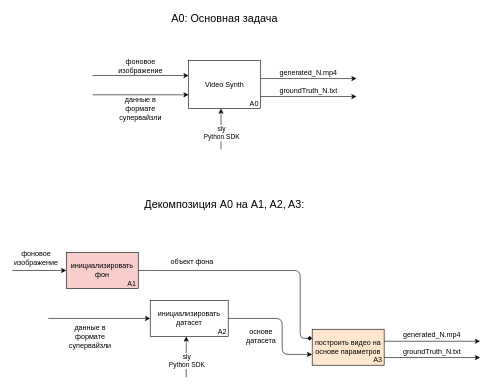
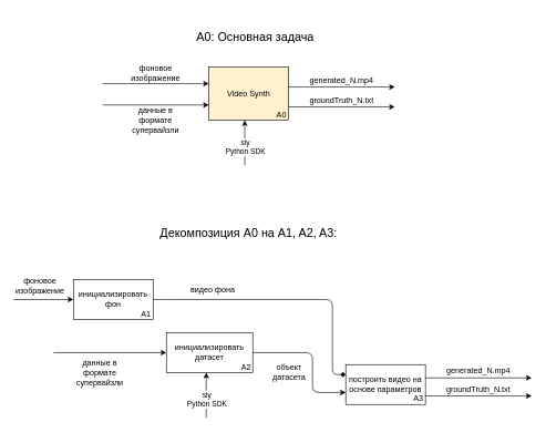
  <mxCell id="0" />
  <mxCell id="1" parent="0" />
- <mxCell id="2" value="Video Synth" style="rounded=0;whiteSpace=wrap;html=1;" parent="1" vertex="1"><mxGeometry x="314" y="100" width="120" height="80" as="geometry" /></mxCell>
+ <mxCell id="2" value="Video Synth" style="rounded=0;whiteSpace=wrap;html=1;fillColor=#fff2cc;" parent="1" vertex="1"><mxGeometry x="314" y="100" width="120" height="80" as="geometry" /></mxCell>
  <mxCell id="3" value="" style="endArrow=classic;html=1;entryX=0;entryY=0.5;entryDx=0;entryDy=0;" parent="1" edge="1"><mxGeometry width="50" height="50" relative="1" as="geometry"><mxPoint x="154" y="125" as="sourcePoint" /><mxPoint x="314" y="125" as="targetPoint" /></mxGeometry></mxCell>
  <mxCell id="4" value="A0" style="text;html=1;strokeColor=none;fillColor=none;align=center;verticalAlign=middle;whiteSpace=wrap;rounded=0;" parent="1" vertex="1"><mxGeometry x="413" y="168" width="21" height="10" as="geometry" /></mxCell>
  <mxCell id="5" value="фоновое изображение" style="text;html=1;strokeColor=none;fillColor=none;align=center;verticalAlign=middle;whiteSpace=wrap;rounded=0;" parent="1" vertex="1"><mxGeometry x="194" y="100" width="80" height="20" as="geometry" /></mxCell>
- <mxCell id="6" value="&lt;font style=&quot;font-size: 18px&quot;&gt;A0: Основная задача&lt;/font&gt;" style="text;html=1;strokeColor=none;fillColor=none;align=center;verticalAlign=middle;whiteSpace=wrap;rounded=0;" parent="1" vertex="1"><mxGeometry x="214" y="20" width="320" height="20" as="geometry" /></mxCell>
- <mxCell id="7" value="инициализировать фон" style="rounded=0;whiteSpace=wrap;html=1;fillColor=#f8cecc;" parent="1" vertex="1"><mxGeometry x="110" y="420" width="120" height="60" as="geometry" /></mxCell>
+ <mxCell id="6" value="&lt;font style=&quot;font-size: 18px&quot;&gt;A0: Основная задача&lt;/font&gt;" style="text;html=1;strokeColor=none;fillColor=none;align=center;verticalAlign=middle;whiteSpace=wrap;rounded=0;" parent="1" vertex="1"><mxGeometry x="224" y="45" width="320" height="20" as="geometry" /></mxCell>
+ <mxCell id="7" value="инициализировать фон" style="rounded=0;whiteSpace=wrap;html=1;" parent="1" vertex="1"><mxGeometry x="110" y="420" width="120" height="60" as="geometry" /></mxCell>
  <mxCell id="8" value="" style="endArrow=classic;html=1;entryX=0;entryY=0.5;entryDx=0;entryDy=0;" parent="1" target="7" edge="1"><mxGeometry width="50" height="50" relative="1" as="geometry"><mxPoint x="20" y="450" as="sourcePoint" /><mxPoint x="220" y="430" as="targetPoint" /></mxGeometry></mxCell>
  <mxCell id="9" value="A1" style="text;html=1;strokeColor=none;fillColor=none;align=center;verticalAlign=middle;whiteSpace=wrap;rounded=0;" parent="1" vertex="1"><mxGeometry x="209" y="467" width="21" height="10" as="geometry" /></mxCell>
  <mxCell id="10" value="&lt;span style=&quot;color: rgba(0 , 0 , 0 , 0) ; font-family: monospace ; font-size: 0px&quot;&gt;%3CmxGraphModel%3E%3Croot%3E%3CmxCell%20id%3D%220%22%2F%3E%3CmxCell%20id%3D%221%22%20parent%3D%220%22%2F%3E%3CmxCell%20id%3D%222%22%20value%3D%22%D1%81%D0%BF%D1%83%D1%82%D0%BD%D0%B8%D0%BA%D0%BE%D0%B2%D1%8B%D0%B9%20%D1%81%D0%BD%D0%B8%D0%BC%D0%BE%D0%BA%22%20style%3D%22text%3Bhtml%3D1%3BstrokeColor%3Dnone%3BfillColor%3Dnone%3Balign%3Dcenter%3BverticalAlign%3Dmiddle%3BwhiteSpace%3Dwrap%3Brounded%3D0%3B%22%20vertex%3D%221%22%20parent%3D%221%22%3E%3CmxGeometry%20x%3D%22240%22%20y%3D%22230%22%20width%3D%2280%22%20height%3D%2220%22%20as%3D%22geometry%22%2F%3E%3C%2FmxCell%3E%3C%2Froot%3E%3C%2FmxGraphModel%3E&lt;/span&gt;" style="text;html=1;strokeColor=none;fillColor=none;align=center;verticalAlign=middle;whiteSpace=wrap;rounded=0;" parent="1" vertex="1"><mxGeometry x="20" y="425" width="80" height="20" as="geometry" /></mxCell>
- <mxCell id="11" value="&lt;font style=&quot;font-size: 18px&quot;&gt;Декомпозиция A0 на A1, A2, A3:&lt;/font&gt;" style="text;html=1;strokeColor=none;fillColor=none;align=center;verticalAlign=middle;whiteSpace=wrap;rounded=0;" parent="1" vertex="1"><mxGeometry x="214" y="330" width="320" height="20" as="geometry" /></mxCell>
+ <mxCell id="11" value="&lt;font style=&quot;font-size: 18px&quot;&gt;Декомпозиция A0 на A1, A2, A3:&lt;/font&gt;" style="text;html=1;strokeColor=none;fillColor=none;align=center;verticalAlign=middle;whiteSpace=wrap;rounded=0;" parent="1" vertex="1"><mxGeometry x="214" y="340" width="320" height="20" as="geometry" /></mxCell>
  <mxCell id="12" value="инициализировать датасет" style="rounded=0;whiteSpace=wrap;html=1;" parent="1" vertex="1"><mxGeometry x="250" y="500" width="130" height="60" as="geometry" /></mxCell>
  <mxCell id="13" value="A2" style="text;html=1;strokeColor=none;fillColor=none;align=center;verticalAlign=middle;whiteSpace=wrap;rounded=0;" parent="1" vertex="1"><mxGeometry x="360" y="548" width="21" height="10" as="geometry" /></mxCell>
- <mxCell id="14" value="построить видео на основе параметров" style="rounded=0;whiteSpace=wrap;html=1;fillColor=#ffe6cc;" parent="1" vertex="1"><mxGeometry x="520" y="548" width="120" height="60" as="geometry" /></mxCell>
+ <mxCell id="14" value="построить видео на основе параметров" style="rounded=0;whiteSpace=wrap;html=1;" parent="1" vertex="1"><mxGeometry x="520" y="548" width="120" height="60" as="geometry" /></mxCell>
  <mxCell id="15" value="A3" style="text;html=1;strokeColor=none;fillColor=none;align=center;verticalAlign=middle;whiteSpace=wrap;rounded=0;" parent="1" vertex="1"><mxGeometry x="619" y="594" width="21" height="10" as="geometry" /></mxCell>
  <mxCell id="16" value="" style="endArrow=diamond;html=1;exitX=1;exitY=0.5;exitDx=0;exitDy=0;entryX=0;entryY=0.25;entryDx=0;entryDy=0;" parent="1" source="7" target="14" edge="1"><mxGeometry width="50" height="50" relative="1" as="geometry"><mxPoint x="340" y="390" as="sourcePoint" /><mxPoint x="390" y="340" as="targetPoint" /><Array as="points"><mxPoint x="250" y="450" /><mxPoint x="500" y="450" /><mxPoint x="500" y="563" /></Array></mxGeometry></mxCell>
  <mxCell id="17" value="" style="endArrow=classic;html=1;exitX=1;exitY=0.5;exitDx=0;exitDy=0;" parent="1" source="12" edge="1"><mxGeometry width="50" height="50" relative="1" as="geometry"><mxPoint x="440" y="530" as="sourcePoint" /><mxPoint x="520" y="590" as="targetPoint" /><Array as="points"><mxPoint x="470" y="530" /><mxPoint x="470" y="590" /></Array></mxGeometry></mxCell>
  <mxCell id="18" value="" style="endArrow=classic;html=1;entryX=0;entryY=0.5;entryDx=0;entryDy=0;" parent="1" edge="1"><mxGeometry width="50" height="50" relative="1" as="geometry"><mxPoint x="434" y="130" as="sourcePoint" /><mxPoint x="594" y="130" as="targetPoint" /></mxGeometry></mxCell>
  <mxCell id="19" value="generated_N.mp4" style="text;html=1;strokeColor=none;fillColor=none;align=center;verticalAlign=middle;whiteSpace=wrap;rounded=0;" parent="1" vertex="1"><mxGeometry x="444" y="110" width="140" height="20" as="geometry" /></mxCell>
  <mxCell id="20" value="фоновое изображение" style="text;html=1;strokeColor=none;fillColor=none;align=center;verticalAlign=middle;whiteSpace=wrap;rounded=0;" parent="1" vertex="1"><mxGeometry x="20" y="420" width="80" height="20" as="geometry" /></mxCell>
  <mxCell id="21" value="" style="endArrow=classic;html=1;entryX=0.333;entryY=1.033;entryDx=0;entryDy=0;entryPerimeter=0;" parent="1" edge="1"><mxGeometry width="50" height="50" relative="1" as="geometry"><mxPoint x="368.04" y="248.02" as="sourcePoint" /><mxPoint x="368" y="180" as="targetPoint" /></mxGeometry></mxCell>
  <mxCell id="22" value="sly&lt;br&gt;Python SDK&lt;br&gt;" style="edgeLabel;html=1;align=center;verticalAlign=middle;resizable=0;points=[];" parent="21" vertex="1" connectable="0"><mxGeometry x="-0.088" y="1" relative="1" as="geometry"><mxPoint x="1" y="3" as="offset" /></mxGeometry></mxCell>
  <mxCell id="23" value="" style="endArrow=classic;html=1;entryX=0;entryY=0.5;entryDx=0;entryDy=0;" edge="1" parent="1"><mxGeometry width="50" height="50" relative="1" as="geometry"><mxPoint x="154" y="157.08" as="sourcePoint" /><mxPoint x="314" y="157.08" as="targetPoint" /></mxGeometry></mxCell>
  <mxCell id="24" value="данные в формате супервайзли" style="text;html=1;strokeColor=none;fillColor=none;align=center;verticalAlign=middle;whiteSpace=wrap;rounded=0;" vertex="1" parent="1"><mxGeometry x="194" y="170" width="80" height="20" as="geometry" /></mxCell>
- <mxCell id="25" value="объект фона" style="text;html=1;strokeColor=none;fillColor=none;align=center;verticalAlign=middle;whiteSpace=wrap;rounded=0;" vertex="1" parent="1"><mxGeometry x="280" y="425" width="80" height="20" as="geometry" /></mxCell>
+ <mxCell id="25" value="видео фона" style="text;html=1;strokeColor=none;fillColor=none;align=center;verticalAlign=middle;whiteSpace=wrap;rounded=0;" vertex="1" parent="1"><mxGeometry x="280" y="425" width="80" height="20" as="geometry" /></mxCell>
  <mxCell id="26" value="" style="endArrow=classic;html=1;entryX=0;entryY=0.5;entryDx=0;entryDy=0;" edge="1" parent="1" target="12"><mxGeometry width="50" height="50" relative="1" as="geometry"><mxPoint x="80" y="530" as="sourcePoint" /><mxPoint x="320" y="533.08" as="targetPoint" /></mxGeometry></mxCell>
  <mxCell id="27" value="данные в формате супервайзли" style="text;html=1;strokeColor=none;fillColor=none;align=center;verticalAlign=middle;whiteSpace=wrap;rounded=0;" vertex="1" parent="1"><mxGeometry x="110" y="539" width="80" height="41" as="geometry" /></mxCell>
- <mxCell id="28" value="основе&lt;br&gt;датасета" style="text;html=1;strokeColor=none;fillColor=none;align=center;verticalAlign=middle;whiteSpace=wrap;rounded=0;" vertex="1" parent="1"><mxGeometry x="400" y="538" width="70" height="42" as="geometry" /></mxCell>
+ <mxCell id="28" value="объект&lt;br&gt;датасета" style="text;html=1;strokeColor=none;fillColor=none;align=center;verticalAlign=middle;whiteSpace=wrap;rounded=0;" vertex="1" parent="1"><mxGeometry x="400" y="538" width="70" height="42" as="geometry" /></mxCell>
  <mxCell id="29" value="" style="endArrow=classic;html=1;entryX=0;entryY=0.5;entryDx=0;entryDy=0;" edge="1" parent="1"><mxGeometry width="50" height="50" relative="1" as="geometry"><mxPoint x="640" y="568" as="sourcePoint" /><mxPoint x="800" y="568" as="targetPoint" /></mxGeometry></mxCell>
  <mxCell id="30" value="generated_N.mp4" style="text;html=1;strokeColor=none;fillColor=none;align=center;verticalAlign=middle;whiteSpace=wrap;rounded=0;" vertex="1" parent="1"><mxGeometry x="650" y="548" width="140" height="20" as="geometry" /></mxCell>
  <mxCell id="31" value="" style="endArrow=classic;html=1;entryX=0;entryY=0.5;entryDx=0;entryDy=0;" edge="1" parent="1"><mxGeometry width="50" height="50" relative="1" as="geometry"><mxPoint x="640" y="595.17" as="sourcePoint" /><mxPoint x="800" y="595.17" as="targetPoint" /></mxGeometry></mxCell>
  <mxCell id="32" value="groundTruth_N.txt" style="text;html=1;strokeColor=none;fillColor=none;align=center;verticalAlign=middle;whiteSpace=wrap;rounded=0;" vertex="1" parent="1"><mxGeometry x="650" y="575.17" width="140" height="20" as="geometry" /></mxCell>
  <mxCell id="33" value="" style="endArrow=classic;html=1;entryX=0;entryY=0.5;entryDx=0;entryDy=0;" edge="1" parent="1"><mxGeometry width="50" height="50" relative="1" as="geometry"><mxPoint x="434" y="160" as="sourcePoint" /><mxPoint x="594" y="160" as="targetPoint" /></mxGeometry></mxCell>
  <mxCell id="34" value="groundTruth_N.txt" style="text;html=1;strokeColor=none;fillColor=none;align=center;verticalAlign=middle;whiteSpace=wrap;rounded=0;" vertex="1" parent="1"><mxGeometry x="444" y="140" width="140" height="20" as="geometry" /></mxCell>
  <mxCell id="35" value="" style="endArrow=classic;html=1;entryX=0.333;entryY=1.033;entryDx=0;entryDy=0;entryPerimeter=0;" edge="1" parent="1"><mxGeometry width="50" height="50" relative="1" as="geometry"><mxPoint x="310.04" y="628.02" as="sourcePoint" /><mxPoint x="310" y="560" as="targetPoint" /></mxGeometry></mxCell>
  <mxCell id="36" value="sly&lt;br&gt;Python SDK&lt;br&gt;" style="edgeLabel;html=1;align=center;verticalAlign=middle;resizable=0;points=[];" vertex="1" connectable="0" parent="35"><mxGeometry x="-0.088" y="1" relative="1" as="geometry"><mxPoint x="1" y="3" as="offset" /></mxGeometry></mxCell>
